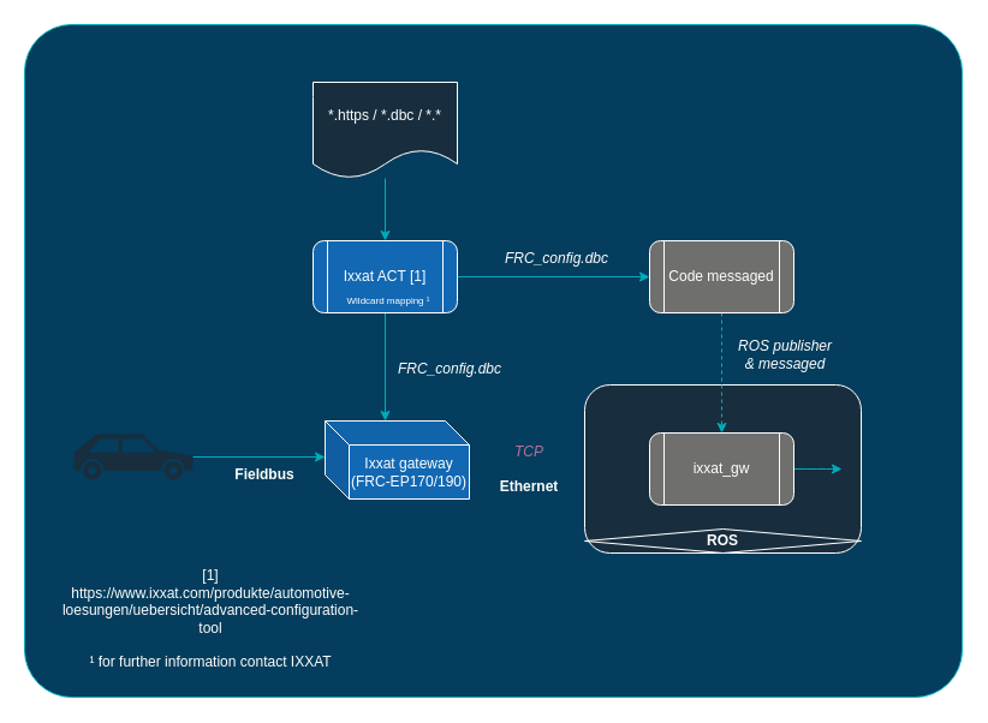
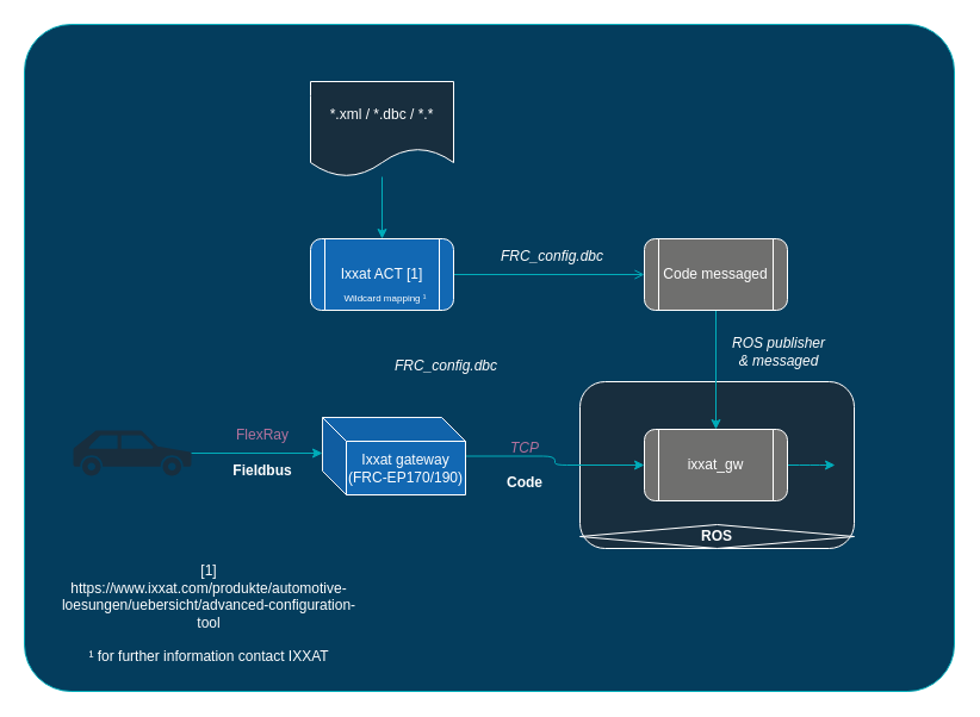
  <mxCell id="0" />
  <mxCell id="1" parent="0" />
  <mxCell id="2" value="" style="rounded=1;whiteSpace=wrap;html=1;fontColor=#FFFFFF;fillColor=#043d5d;labelBackgroundColor=none;strokeColor=#00adba;arcSize=7;" vertex="1" parent="1"><mxGeometry x="20" y="20" width="780" height="560" as="geometry" /></mxCell>
  <mxCell id="3" value="" style="group;fillColor=#182E3E;labelBackgroundColor=none;fontColor=#FFFFFF;rounded=1;" vertex="1" connectable="0" parent="1"><mxGeometry x="486" y="320" width="230" height="140" as="geometry" /></mxCell>
  <mxCell id="4" value="" style="rounded=1;whiteSpace=wrap;html=1;labelBackgroundColor=none;fillColor=#182E3E;strokeColor=#FFFFFF;fontColor=#FFFFFF;" vertex="1" parent="3"><mxGeometry width="230" height="140" as="geometry" /></mxCell>
  <mxCell id="5" value="&lt;b&gt;&lt;font color=&quot;#FFFFFF&quot;&gt;ROS&lt;/font&gt;&lt;/b&gt;" style="rhombus;whiteSpace=wrap;html=1;fillColor=#182E3E;labelBackgroundColor=none;strokeColor=#FFFFFF;fontColor=#FFFFFF;" vertex="1" parent="3"><mxGeometry y="120" width="230" height="20" as="geometry" /></mxCell>
- <mxCell id="6" style="edgeStyle=orthogonalEdgeStyle;rounded=1;orthogonalLoop=1;jettySize=auto;html=1;entryX=0;entryY=0;entryDx=50;entryDy=0;entryPerimeter=0;labelBackgroundColor=none;strokeColor=#00adba;fontColor=default;" edge="1" parent="1" source="8" target="10"><mxGeometry relative="1" as="geometry" /></mxCell>
- <mxCell id="7" style="edgeStyle=orthogonalEdgeStyle;rounded=1;orthogonalLoop=1;jettySize=auto;html=1;labelBackgroundColor=none;strokeColor=#00adba;fontColor=default;" edge="1" parent="1" source="8" target="16"><mxGeometry relative="1" as="geometry" /></mxCell>
+ <mxCell id="7" style="edgeStyle=orthogonalEdgeStyle;rounded=1;orthogonalLoop=1;jettySize=auto;html=1;labelBackgroundColor=none;strokeColor=#00adba;fontColor=default;endArrow=open;" edge="1" parent="1" source="8" target="16"><mxGeometry relative="1" as="geometry" /></mxCell>
  <mxCell id="8" value="Ixxat ACT [1]" style="shape=process;whiteSpace=wrap;html=1;backgroundOutline=1;labelBackgroundColor=none;fillColor=#1268B3;strokeColor=#FFFFFF;fontColor=#FFFFFF;rounded=1;" vertex="1" parent="1"><mxGeometry x="260" y="200" width="120" height="60" as="geometry" /></mxCell>
+ <mxCell id="9" style="edgeStyle=orthogonalEdgeStyle;rounded=1;orthogonalLoop=1;jettySize=auto;html=1;labelBackgroundColor=none;strokeColor=#00adba;fontColor=default;" edge="1" parent="1" source="10" target="13"><mxGeometry relative="1" as="geometry" /></mxCell>
  <mxCell id="10" value="Ixxat gateway&lt;br&gt;(FRC-EP170/190)" style="shape=cube;whiteSpace=wrap;html=1;boundedLbl=1;backgroundOutline=1;darkOpacity=0.05;darkOpacity2=0.1;labelBackgroundColor=none;fillColor=#1268B3;strokeColor=#FFFFFF;fontColor=#FFFFFF;rounded=1;" vertex="1" parent="1"><mxGeometry x="270" y="350" width="120" height="65" as="geometry" /></mxCell>
  <mxCell id="11" value="&lt;b&gt;Fieldbus&lt;/b&gt;" style="text;html=1;strokeColor=none;fillColor=none;align=center;verticalAlign=middle;whiteSpace=wrap;rounded=1;labelBackgroundColor=none;fontColor=#FFFFFF;" vertex="1" parent="1"><mxGeometry x="190" y="380" width="60" height="30" as="geometry" /></mxCell>
  <mxCell id="12" style="edgeStyle=orthogonalEdgeStyle;rounded=1;orthogonalLoop=1;jettySize=auto;html=1;exitX=1;exitY=0.5;exitDx=0;exitDy=0;fontColor=default;labelBackgroundColor=none;strokeColor=#00adba;" edge="1" parent="1" source="13"><mxGeometry relative="1" as="geometry"><mxPoint x="700" y="390" as="targetPoint" /></mxGeometry></mxCell>
  <mxCell id="13" value="ixxat_gw" style="shape=process;whiteSpace=wrap;html=1;backgroundOutline=1;labelBackgroundColor=none;fillColor=#6F6F6E;strokeColor=#FFFFFF;fontColor=#FFFFFF;rounded=1;" vertex="1" parent="1"><mxGeometry x="540" y="360" width="120" height="60" as="geometry" /></mxCell>
- <mxCell id="14" value="&lt;b&gt;Ethernet&lt;/b&gt;" style="text;html=1;strokeColor=none;fillColor=none;align=center;verticalAlign=middle;whiteSpace=wrap;rounded=1;labelBackgroundColor=none;fontColor=#FFFFFF;" vertex="1" parent="1"><mxGeometry x="410" y="390" width="60" height="30" as="geometry" /></mxCell>
- <mxCell id="15" style="edgeStyle=orthogonalEdgeStyle;rounded=1;orthogonalLoop=1;jettySize=auto;html=1;labelBackgroundColor=none;strokeColor=#00adba;fontColor=default;dashed=1;" edge="1" parent="1" source="16" target="13"><mxGeometry relative="1" as="geometry" /></mxCell>
+ <mxCell id="14" value="&lt;b&gt;Code&lt;/b&gt;" style="text;html=1;strokeColor=none;fillColor=none;align=center;verticalAlign=middle;whiteSpace=wrap;rounded=1;labelBackgroundColor=none;fontColor=#FFFFFF;" vertex="1" parent="1"><mxGeometry x="410" y="390" width="60" height="30" as="geometry" /></mxCell>
+ <mxCell id="15" style="edgeStyle=orthogonalEdgeStyle;rounded=1;orthogonalLoop=1;jettySize=auto;html=1;labelBackgroundColor=none;strokeColor=#00adba;fontColor=default;" edge="1" parent="1" source="16" target="13"><mxGeometry relative="1" as="geometry" /></mxCell>
  <mxCell id="16" value="Code messaged" style="shape=process;whiteSpace=wrap;html=1;backgroundOutline=1;labelBackgroundColor=none;fillColor=#6F6F6E;strokeColor=#FFFFFF;fontColor=#FFFFFF;rounded=1;" vertex="1" parent="1"><mxGeometry x="540" y="200" width="120" height="60" as="geometry" /></mxCell>
  <mxCell id="17" style="edgeStyle=orthogonalEdgeStyle;rounded=1;orthogonalLoop=1;jettySize=auto;html=1;labelBackgroundColor=none;strokeColor=#00adba;fontColor=default;" edge="1" parent="1" source="18" target="8"><mxGeometry relative="1" as="geometry" /></mxCell>
- <mxCell id="18" value="*.https / *.dbc / *.*" style="shape=document;whiteSpace=wrap;html=1;boundedLbl=1;labelBackgroundColor=none;fillColor=#182E3E;strokeColor=#FFFFFF;fontColor=#FFFFFF;rounded=1;" vertex="1" parent="1"><mxGeometry x="260" y="68" width="120" height="80" as="geometry" /></mxCell>
+ <mxCell id="18" value="*.xml / *.dbc / *.*" style="shape=document;whiteSpace=wrap;html=1;boundedLbl=1;labelBackgroundColor=none;fillColor=#182E3E;strokeColor=#FFFFFF;fontColor=#FFFFFF;rounded=1;" vertex="1" parent="1"><mxGeometry x="260" y="68" width="120" height="80" as="geometry" /></mxCell>
+ <mxCell id="19" value="&lt;font color=&quot;#B5739D&quot;&gt;FlexRay&lt;/font&gt;" style="text;html=1;strokeColor=none;fillColor=none;align=center;verticalAlign=middle;whiteSpace=wrap;rounded=1;labelBackgroundColor=none;fontColor=#FFFFFF;" vertex="1" parent="1"><mxGeometry x="190" y="350" width="60" height="30" as="geometry" /></mxCell>
  <mxCell id="20" style="edgeStyle=orthogonalEdgeStyle;rounded=1;orthogonalLoop=1;jettySize=auto;html=1;entryX=0;entryY=0;entryDx=0;entryDy=30;entryPerimeter=0;labelBackgroundColor=none;strokeColor=#00adba;fontColor=default;" edge="1" parent="1" source="21" target="10"><mxGeometry relative="1" as="geometry" /></mxCell>
  <mxCell id="21" value="" style="shape=mxgraph.signs.transportation.car_3;html=1;pointerEvents=1;fillColor=#182E3E;strokeColor=none;verticalLabelPosition=bottom;verticalAlign=top;align=center;flipH=1;labelBackgroundColor=none;fontColor=#FFFFFF;rounded=1;" vertex="1" parent="1"><mxGeometry x="61" y="361" width="99" height="38" as="geometry" /></mxCell>
  <mxCell id="22" value="&lt;font style=&quot;font-size: 8px;&quot;&gt;Wildcard mapping ¹&lt;/font&gt;" style="text;html=1;strokeColor=none;fillColor=none;align=center;verticalAlign=middle;whiteSpace=wrap;rounded=1;labelBackgroundColor=none;fontColor=#FFFFFF;" vertex="1" parent="1"><mxGeometry x="265" y="234" width="116" height="30" as="geometry" /></mxCell>
  <mxCell id="23" value="&lt;div&gt;[1] https://www.ixxat.com/produkte/automotive-loesungen/uebersicht/advanced-configuration-tool&lt;br&gt;&lt;/div&gt;&lt;div&gt;&lt;br&gt;&lt;/div&gt;&lt;div&gt;¹ for further information contact IXXAT&lt;/div&gt;" style="text;html=1;strokeColor=none;fillColor=none;align=center;verticalAlign=middle;whiteSpace=wrap;rounded=1;labelBackgroundColor=none;fontColor=#FFFFFF;" vertex="1" parent="1"><mxGeometry x="50" y="470" width="250" height="90" as="geometry" /></mxCell>
  <mxCell id="24" value="&lt;i&gt;FRC_config.dbc&lt;/i&gt;" style="text;html=1;strokeColor=none;fillColor=none;align=center;verticalAlign=middle;whiteSpace=wrap;rounded=1;labelBackgroundColor=none;fontColor=#FFFFFF;horizontal=1;" vertex="1" parent="1"><mxGeometry x="324" y="297" width="100" height="20" as="geometry" /></mxCell>
  <mxCell id="25" value="&lt;i&gt;FRC_config.dbc&lt;/i&gt;" style="text;html=1;strokeColor=none;fillColor=none;align=center;verticalAlign=middle;whiteSpace=wrap;rounded=1;labelBackgroundColor=none;fontColor=#FFFFFF;" vertex="1" parent="1"><mxGeometry x="420" y="200" width="86" height="30" as="geometry" /></mxCell>
  <mxCell id="26" value="&lt;i&gt;ROS publisher &amp;amp; messaged&lt;/i&gt;" style="text;html=1;strokeColor=none;fillColor=none;align=center;verticalAlign=middle;whiteSpace=wrap;rounded=1;labelBackgroundColor=none;fontColor=#FFFFFF;" vertex="1" parent="1"><mxGeometry x="610" y="280" width="86" height="30" as="geometry" /></mxCell>
  <mxCell id="27" value="&lt;font color=&quot;#B5739D&quot;&gt;&lt;i&gt;TCP&lt;/i&gt;&lt;/font&gt;" style="text;html=1;strokeColor=none;fillColor=none;align=center;verticalAlign=middle;whiteSpace=wrap;rounded=1;fontColor=#FFFFFF;labelBackgroundColor=none;" vertex="1" parent="1"><mxGeometry x="410" y="361" width="60" height="30" as="geometry" /></mxCell>
